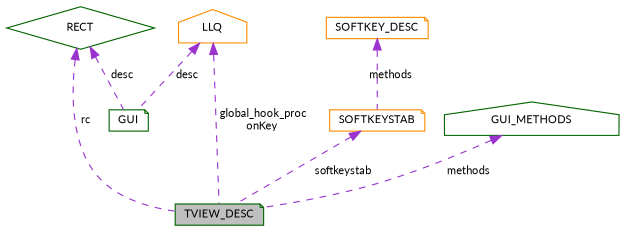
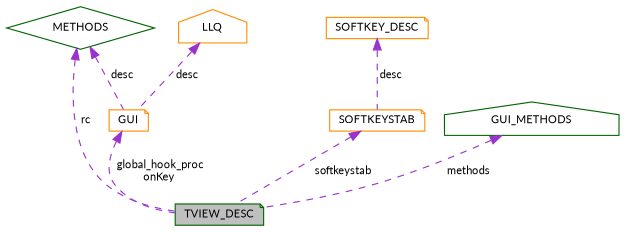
  digraph {
    fontname=Lato
    node [color=darkorange fillcolor=white fontname=Lato fontsize=10 shape=note style=filled]
    edge [color=darkorchid3 dir=back fontname=Lato fontsize=10 labelfontname=Helvetica labelfontsize=10 style=dashed]
    n1 [color=darkgreen fillcolor=grey75 fontcolor=black height=0.2 label=TVIEW_DESC width=0.4]
-   n2 [color=darkgreen height=0.2 label=RECT shape=diamond width=0.4]
-   n3 [color=darkgreen height=0.2 label=GUI width=0.4]
+   n2 [color=darkgreen height=0.2 label=METHODS shape=diamond width=0.4]
+   n3 [height=0.2 label=GUI width=0.4]
    n4 [height=0.2 label=SOFTKEYSTAB width=0.4]
    n5 [height=0.2 label=SOFTKEY_DESC width=0.4]
    n6 [color=darkgreen height=0.2 label=GUI_METHODS shape=house width=0.4]
    n7 [height=0.2 label=LLQ shape=house width=0.4]
    n2 -> n1 [label=" rc"]
    n2 -> n3 [label=" desc"]
-   n7 -> n1 [label=" global_hook_proc\nonKey"]
+   n3 -> n1 [label=" global_hook_proc\nonKey"]
    n4 -> n1 [label=" softkeystab"]
-   n5 -> n4 [label=" methods"]
+   n5 -> n4 [label=" desc"]
    n6 -> n1 [label=" methods"]
    n7 -> n3 [label=" desc"]
  }
